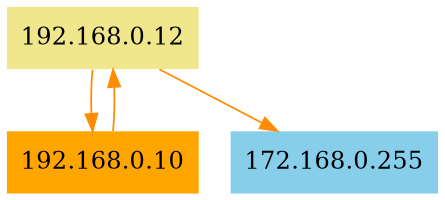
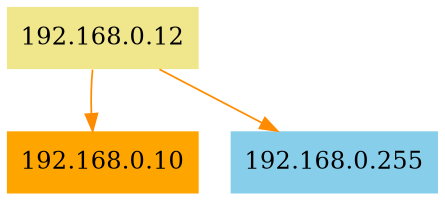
  digraph {
    node [arrowhead=none shape=plaintext style=filled]
    edge [color=darkorange]
    "192.168.0.12" [fillcolor=khaki]
    "192.168.0.10" [fillcolor=orange]
-   "192.168.0.255" [fillcolor=skyblue label="172.168.0.255"]
+   "192.168.0.255" [fillcolor=skyblue]
    "192.168.0.12" -> "192.168.0.10"
    "192.168.0.12" -> "192.168.0.255"
-   "192.168.0.10" -> "192.168.0.12"
  }
